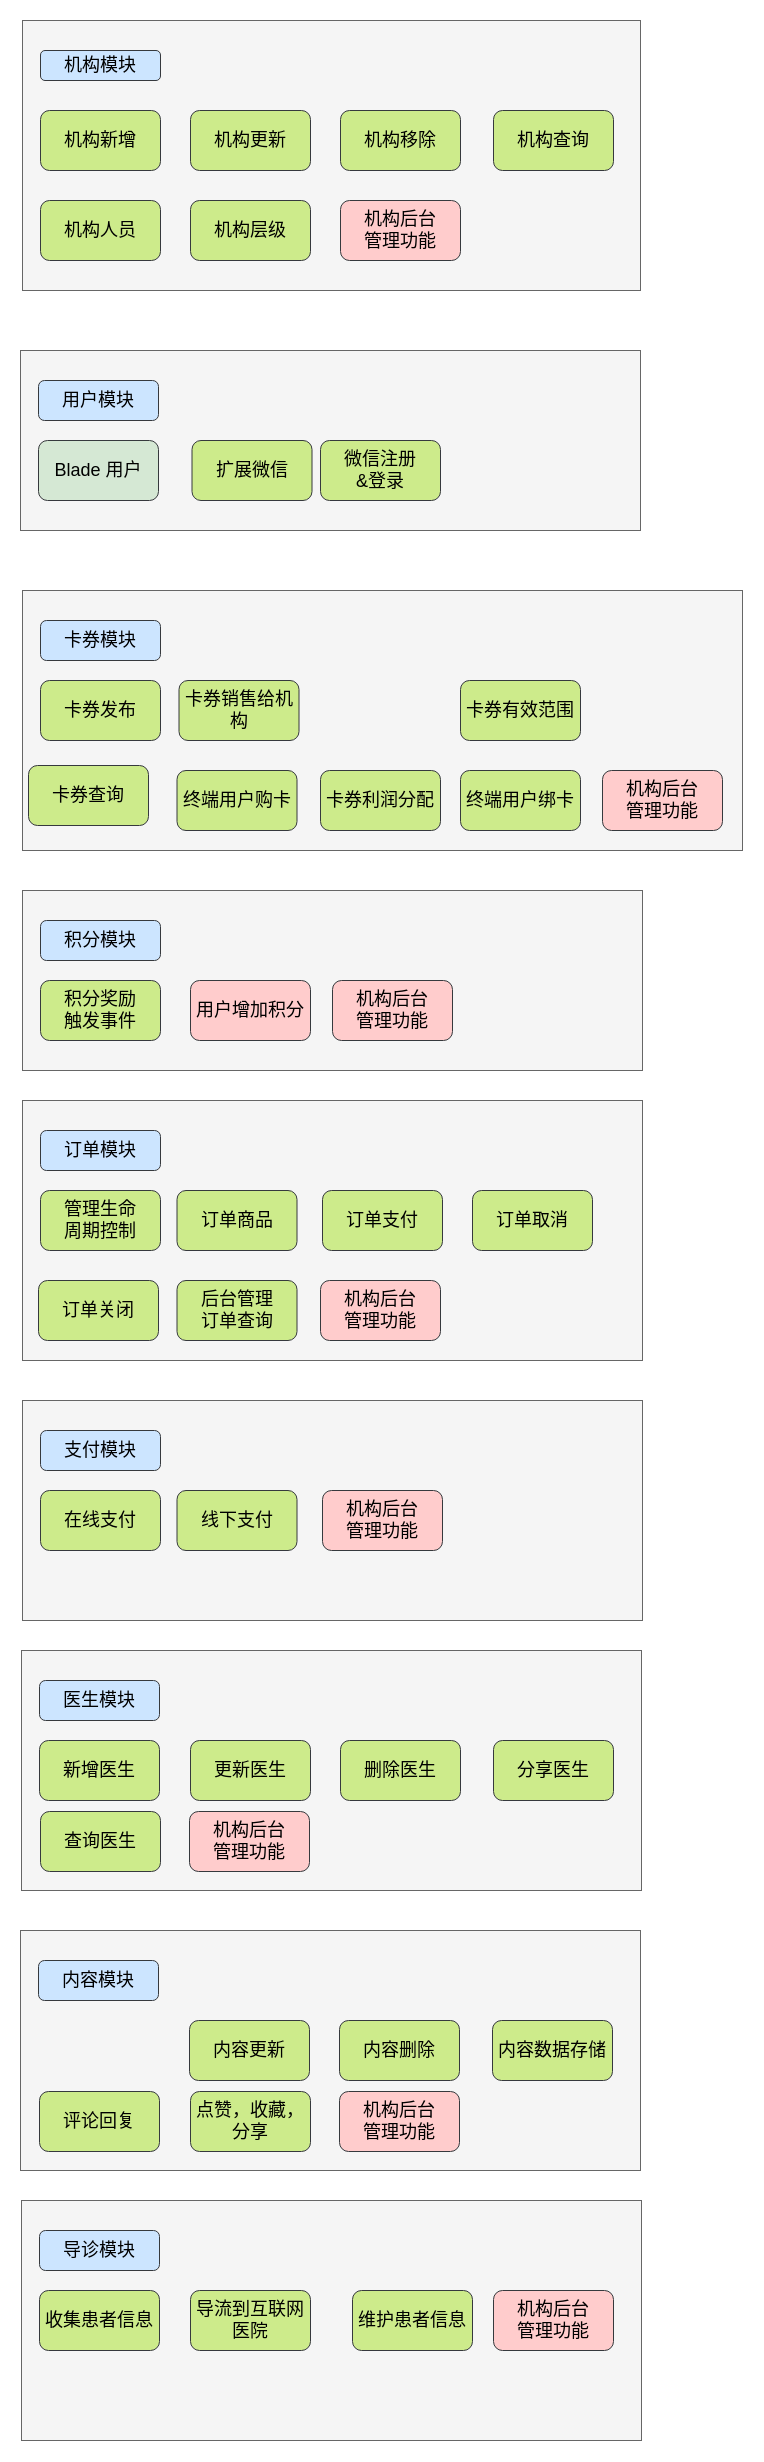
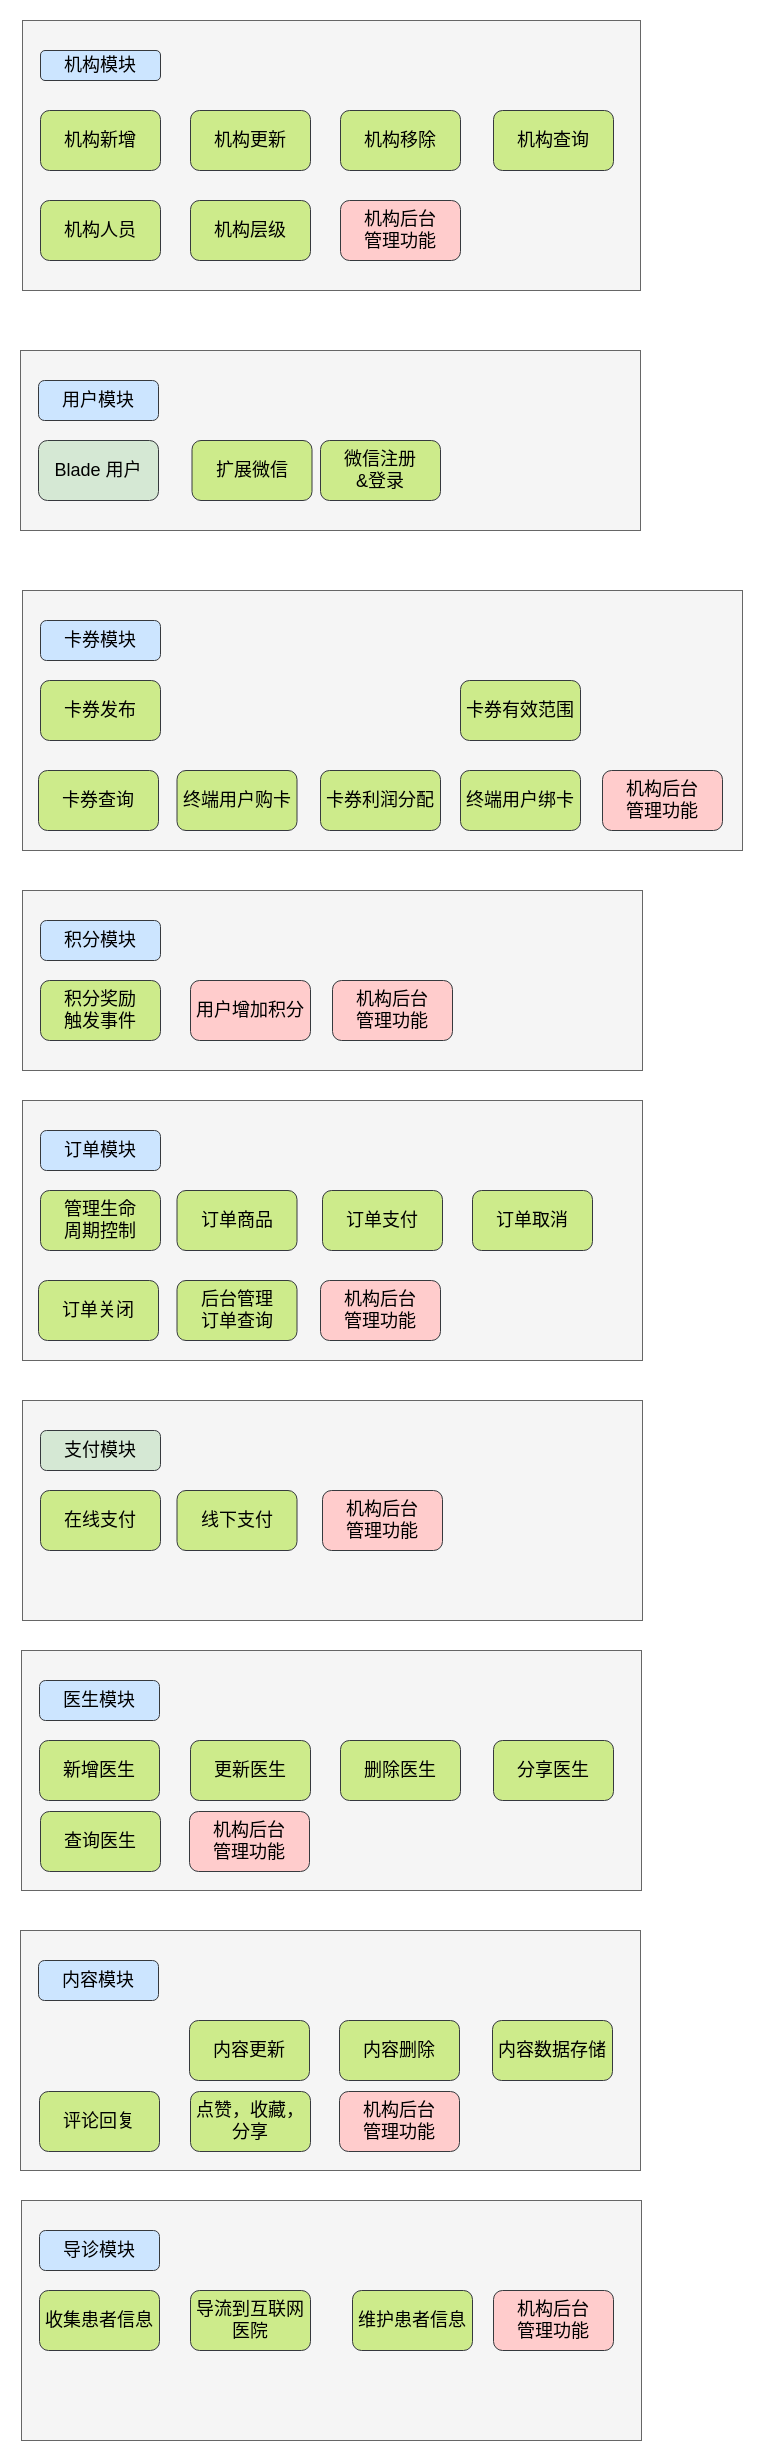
  <mxCell id="0" />
  <mxCell id="1" parent="0" />
  <mxCell id="2" value="" style="rounded=0;whiteSpace=wrap;html=1;fillColor=#f5f5f5;fontColor=#333333;strokeColor=#666666;" vertex="1" parent="1"><mxGeometry x="22" y="20" width="618" height="270" as="geometry" /></mxCell>
  <mxCell id="3" value="&lt;font style=&quot;font-size: 18px;&quot;&gt;机构新增&lt;/font&gt;" style="rounded=1;whiteSpace=wrap;html=1;fillColor=#cdeb8b;strokeColor=#36393d;" vertex="1" parent="1"><mxGeometry x="40" y="110" width="120" height="60" as="geometry" /></mxCell>
  <mxCell id="4" value="&lt;font style=&quot;font-size: 18px;&quot;&gt;机构更新&lt;/font&gt;" style="rounded=1;whiteSpace=wrap;html=1;fillColor=#cdeb8b;strokeColor=#36393d;" vertex="1" parent="1"><mxGeometry x="190" y="110" width="120" height="60" as="geometry" /></mxCell>
  <mxCell id="5" value="&lt;font style=&quot;font-size: 18px;&quot;&gt;机构移除&lt;/font&gt;" style="rounded=1;whiteSpace=wrap;html=1;fillColor=#cdeb8b;strokeColor=#36393d;" vertex="1" parent="1"><mxGeometry x="340" y="110" width="120" height="60" as="geometry" /></mxCell>
  <mxCell id="6" value="&lt;font style=&quot;font-size: 18px;&quot;&gt;机构查询&lt;/font&gt;" style="rounded=1;whiteSpace=wrap;html=1;fillColor=#cdeb8b;strokeColor=#36393d;" vertex="1" parent="1"><mxGeometry x="493" y="110" width="120" height="60" as="geometry" /></mxCell>
  <mxCell id="7" value="&lt;font style=&quot;font-size: 18px;&quot;&gt;机构层级&lt;/font&gt;" style="rounded=1;whiteSpace=wrap;html=1;fillColor=#cdeb8b;strokeColor=#36393d;" vertex="1" parent="1"><mxGeometry x="190" y="200" width="120" height="60" as="geometry" /></mxCell>
  <mxCell id="8" value="&lt;font style=&quot;font-size: 18px;&quot;&gt;机构人员&lt;/font&gt;" style="rounded=1;whiteSpace=wrap;html=1;fillColor=#cdeb8b;strokeColor=#36393d;" vertex="1" parent="1"><mxGeometry x="40" y="200" width="120" height="60" as="geometry" /></mxCell>
  <mxCell id="9" value="&lt;font style=&quot;font-size: 18px;&quot;&gt;机构模块&lt;/font&gt;" style="rounded=1;whiteSpace=wrap;html=1;fillColor=#cce5ff;strokeColor=#36393d;" vertex="1" parent="1"><mxGeometry x="40" y="50" width="120" height="30" as="geometry" /></mxCell>
  <mxCell id="10" value="&lt;font style=&quot;font-size: 18px;&quot;&gt;机构后台&lt;br&gt;管理功能&lt;/font&gt;" style="rounded=1;whiteSpace=wrap;html=1;fillColor=#ffcccc;strokeColor=#36393d;" vertex="1" parent="1"><mxGeometry x="340" y="200" width="120" height="60" as="geometry" /></mxCell>
  <mxCell id="11" value="" style="rounded=0;whiteSpace=wrap;html=1;fillColor=#f5f5f5;fontColor=#333333;strokeColor=#666666;" vertex="1" parent="1"><mxGeometry x="20" y="350" width="620" height="180" as="geometry" /></mxCell>
  <mxCell id="12" value="&lt;span style=&quot;font-size: 18px;&quot;&gt;Blade 用户&lt;/span&gt;" style="rounded=1;whiteSpace=wrap;html=1;fillColor=#d5e8d4;strokeColor=#36393d;" vertex="1" parent="1"><mxGeometry x="38" y="440" width="120" height="60" as="geometry" /></mxCell>
  <mxCell id="13" value="&lt;font style=&quot;font-size: 18px;&quot;&gt;微信注册&lt;br&gt;&amp;amp;登录&lt;/font&gt;" style="rounded=1;whiteSpace=wrap;html=1;fillColor=#cdeb8b;strokeColor=#36393d;" vertex="1" parent="1"><mxGeometry x="320" y="440" width="120" height="60" as="geometry" /></mxCell>
  <mxCell id="14" value="&lt;font style=&quot;font-size: 18px;&quot;&gt;用户模块&lt;/font&gt;" style="rounded=1;whiteSpace=wrap;html=1;fillColor=#cce5ff;strokeColor=#36393d;" vertex="1" parent="1"><mxGeometry x="38" y="380" width="120" height="40" as="geometry" /></mxCell>
  <mxCell id="15" value="&lt;span style=&quot;font-size: 18px;&quot;&gt;扩展微信&lt;/span&gt;" style="rounded=1;whiteSpace=wrap;html=1;fillColor=#cdeb8b;strokeColor=#36393d;" vertex="1" parent="1"><mxGeometry x="191.5" y="440" width="120" height="60" as="geometry" /></mxCell>
  <mxCell id="16" value="" style="rounded=0;whiteSpace=wrap;html=1;fillColor=#f5f5f5;fontColor=#333333;strokeColor=#666666;" vertex="1" parent="1"><mxGeometry x="22" y="590" width="720" height="260" as="geometry" /></mxCell>
  <mxCell id="17" value="&lt;span style=&quot;font-size: 18px;&quot;&gt;卡券发布&lt;/span&gt;" style="rounded=1;whiteSpace=wrap;html=1;fillColor=#cdeb8b;strokeColor=#36393d;" vertex="1" parent="1"><mxGeometry x="40" y="680" width="120" height="60" as="geometry" /></mxCell>
- <mxCell id="18" value="&lt;span style=&quot;font-size: 18px;&quot;&gt;卡券销售给机构&lt;/span&gt;" style="rounded=1;whiteSpace=wrap;html=1;fillColor=#cdeb8b;strokeColor=#36393d;" vertex="1" parent="1"><mxGeometry x="178.5" y="680" width="120" height="60" as="geometry" /></mxCell>
  <mxCell id="19" value="&lt;font style=&quot;font-size: 18px;&quot;&gt;卡券模块&lt;/font&gt;" style="rounded=1;whiteSpace=wrap;html=1;fillColor=#cce5ff;strokeColor=#36393d;" vertex="1" parent="1"><mxGeometry x="40" y="620" width="120" height="40" as="geometry" /></mxCell>
  <mxCell id="20" value="&lt;span style=&quot;font-size: 18px;&quot;&gt;卡券有效范围&lt;/span&gt;" style="rounded=1;whiteSpace=wrap;html=1;fillColor=#cdeb8b;strokeColor=#36393d;" vertex="1" parent="1"><mxGeometry x="460" y="680" width="120" height="60" as="geometry" /></mxCell>
- <mxCell id="21" value="&lt;span style=&quot;font-size: 18px;&quot;&gt;卡券查询&lt;/span&gt;" style="rounded=1;whiteSpace=wrap;html=1;fillColor=#cdeb8b;strokeColor=#36393d;" vertex="1" parent="1"><mxGeometry x="28" y="765" width="120" height="60" as="geometry" /></mxCell>
+ <mxCell id="21" value="&lt;span style=&quot;font-size: 18px;&quot;&gt;卡券查询&lt;/span&gt;" style="rounded=1;whiteSpace=wrap;html=1;fillColor=#cdeb8b;strokeColor=#36393d;" vertex="1" parent="1"><mxGeometry x="38" y="770" width="120" height="60" as="geometry" /></mxCell>
  <mxCell id="22" value="&lt;span style=&quot;font-size: 18px;&quot;&gt;终端用户购卡&lt;/span&gt;" style="rounded=1;whiteSpace=wrap;html=1;fillColor=#cdeb8b;strokeColor=#36393d;" vertex="1" parent="1"><mxGeometry x="176.5" y="770" width="120" height="60" as="geometry" /></mxCell>
  <mxCell id="23" value="&lt;span style=&quot;font-size: 18px;&quot;&gt;卡券利润分配&lt;/span&gt;" style="rounded=1;whiteSpace=wrap;html=1;fillColor=#cdeb8b;strokeColor=#36393d;" vertex="1" parent="1"><mxGeometry x="320" y="770" width="120" height="60" as="geometry" /></mxCell>
  <mxCell id="24" value="&lt;span style=&quot;font-size: 18px;&quot;&gt;终端用户绑卡&lt;/span&gt;" style="rounded=1;whiteSpace=wrap;html=1;fillColor=#cdeb8b;strokeColor=#36393d;" vertex="1" parent="1"><mxGeometry x="460" y="770" width="120" height="60" as="geometry" /></mxCell>
  <mxCell id="25" value="" style="rounded=0;whiteSpace=wrap;html=1;fillColor=#f5f5f5;fontColor=#333333;strokeColor=#666666;" vertex="1" parent="1"><mxGeometry x="22" y="890" width="620" height="180" as="geometry" /></mxCell>
  <mxCell id="26" value="&lt;span style=&quot;font-size: 18px;&quot;&gt;积分奖励&lt;br&gt;触发事件&lt;/span&gt;" style="rounded=1;whiteSpace=wrap;html=1;fillColor=#cdeb8b;strokeColor=#36393d;" vertex="1" parent="1"><mxGeometry x="40" y="980" width="120" height="60" as="geometry" /></mxCell>
  <mxCell id="27" value="&lt;font style=&quot;font-size: 18px;&quot;&gt;积分模块&lt;/font&gt;" style="rounded=1;whiteSpace=wrap;html=1;fillColor=#cce5ff;strokeColor=#36393d;" vertex="1" parent="1"><mxGeometry x="40" y="920" width="120" height="40" as="geometry" /></mxCell>
  <mxCell id="28" value="&lt;span style=&quot;font-size: 18px;&quot;&gt;用户增加积分&lt;/span&gt;" style="rounded=1;whiteSpace=wrap;html=1;fillColor=#ffcccc;strokeColor=#36393d;" vertex="1" parent="1"><mxGeometry x="190" y="980" width="120" height="60" as="geometry" /></mxCell>
  <mxCell id="29" value="" style="rounded=0;whiteSpace=wrap;html=1;fillColor=#f5f5f5;fontColor=#333333;strokeColor=#666666;" vertex="1" parent="1"><mxGeometry x="22" y="1100" width="620" height="260" as="geometry" /></mxCell>
  <mxCell id="30" value="&lt;span style=&quot;font-size: 18px;&quot;&gt;管理生命&lt;br&gt;周期控制&lt;/span&gt;" style="rounded=1;whiteSpace=wrap;html=1;fillColor=#cdeb8b;strokeColor=#36393d;" vertex="1" parent="1"><mxGeometry x="40" y="1190" width="120" height="60" as="geometry" /></mxCell>
  <mxCell id="31" value="&lt;font style=&quot;font-size: 18px;&quot;&gt;订单模块&lt;/font&gt;" style="rounded=1;whiteSpace=wrap;html=1;fillColor=#cce5ff;strokeColor=#36393d;" vertex="1" parent="1"><mxGeometry x="40" y="1130" width="120" height="40" as="geometry" /></mxCell>
  <mxCell id="32" value="&lt;span style=&quot;font-size: 18px;&quot;&gt;后台管理&lt;br&gt;订单查询&lt;/span&gt;" style="rounded=1;whiteSpace=wrap;html=1;fillColor=#cdeb8b;strokeColor=#36393d;" vertex="1" parent="1"><mxGeometry x="176.5" y="1280" width="120" height="60" as="geometry" /></mxCell>
  <mxCell id="33" value="&lt;span style=&quot;font-size: 18px;&quot;&gt;订单商品&lt;/span&gt;" style="rounded=1;whiteSpace=wrap;html=1;fillColor=#cdeb8b;strokeColor=#36393d;" vertex="1" parent="1"><mxGeometry x="176.5" y="1190" width="120" height="60" as="geometry" /></mxCell>
  <mxCell id="34" value="&lt;span style=&quot;font-size: 18px;&quot;&gt;订单支付&lt;/span&gt;" style="rounded=1;whiteSpace=wrap;html=1;fillColor=#cdeb8b;strokeColor=#36393d;" vertex="1" parent="1"><mxGeometry x="322" y="1190" width="120" height="60" as="geometry" /></mxCell>
  <mxCell id="35" value="&lt;span style=&quot;font-size: 18px;&quot;&gt;订单取消&lt;/span&gt;" style="rounded=1;whiteSpace=wrap;html=1;fillColor=#cdeb8b;strokeColor=#36393d;" vertex="1" parent="1"><mxGeometry x="472" y="1190" width="120" height="60" as="geometry" /></mxCell>
  <mxCell id="36" value="&lt;span style=&quot;font-size: 18px;&quot;&gt;订单关闭&lt;/span&gt;" style="rounded=1;whiteSpace=wrap;html=1;fillColor=#cdeb8b;strokeColor=#36393d;" vertex="1" parent="1"><mxGeometry x="38" y="1280" width="120" height="60" as="geometry" /></mxCell>
  <mxCell id="37" value="" style="rounded=0;whiteSpace=wrap;html=1;fillColor=#f5f5f5;fontColor=#333333;strokeColor=#666666;" vertex="1" parent="1"><mxGeometry x="22" y="1400" width="620" height="220" as="geometry" /></mxCell>
  <mxCell id="38" value="&lt;span style=&quot;font-size: 18px;&quot;&gt;在线支付&lt;/span&gt;" style="rounded=1;whiteSpace=wrap;html=1;fillColor=#cdeb8b;strokeColor=#36393d;" vertex="1" parent="1"><mxGeometry x="40" y="1490" width="120" height="60" as="geometry" /></mxCell>
- <mxCell id="39" value="&lt;font style=&quot;font-size: 18px;&quot;&gt;支付模块&lt;/font&gt;" style="rounded=1;whiteSpace=wrap;html=1;fillColor=#cce5ff;strokeColor=#36393d;" vertex="1" parent="1"><mxGeometry x="40" y="1430" width="120" height="40" as="geometry" /></mxCell>
+ <mxCell id="39" value="&lt;font style=&quot;font-size: 18px;&quot;&gt;支付模块&lt;/font&gt;" style="rounded=1;whiteSpace=wrap;html=1;fillColor=#d5e8d4;strokeColor=#36393d;" vertex="1" parent="1"><mxGeometry x="40" y="1430" width="120" height="40" as="geometry" /></mxCell>
  <mxCell id="40" value="&lt;span style=&quot;font-size: 18px;&quot;&gt;线下支付&lt;/span&gt;" style="rounded=1;whiteSpace=wrap;html=1;fillColor=#cdeb8b;strokeColor=#36393d;" vertex="1" parent="1"><mxGeometry x="176.5" y="1490" width="120" height="60" as="geometry" /></mxCell>
  <mxCell id="41" value="" style="rounded=0;whiteSpace=wrap;html=1;fillColor=#f5f5f5;fontColor=#333333;strokeColor=#666666;" vertex="1" parent="1"><mxGeometry x="21" y="1650" width="620" height="240" as="geometry" /></mxCell>
  <mxCell id="42" value="&lt;span style=&quot;font-size: 18px;&quot;&gt;新增医生&lt;/span&gt;" style="rounded=1;whiteSpace=wrap;html=1;fillColor=#cdeb8b;strokeColor=#36393d;" vertex="1" parent="1"><mxGeometry x="39" y="1740" width="120" height="60" as="geometry" /></mxCell>
  <mxCell id="43" value="&lt;font style=&quot;font-size: 18px;&quot;&gt;医生模块&lt;/font&gt;" style="rounded=1;whiteSpace=wrap;html=1;fillColor=#cce5ff;strokeColor=#36393d;" vertex="1" parent="1"><mxGeometry x="39" y="1680" width="120" height="40" as="geometry" /></mxCell>
  <mxCell id="44" value="&lt;span style=&quot;font-size: 18px;&quot;&gt;分享医生&lt;/span&gt;" style="rounded=1;whiteSpace=wrap;html=1;fillColor=#cdeb8b;strokeColor=#36393d;" vertex="1" parent="1"><mxGeometry x="493" y="1740" width="120" height="60" as="geometry" /></mxCell>
  <mxCell id="45" value="&lt;span style=&quot;font-size: 18px;&quot;&gt;更新医生&lt;/span&gt;" style="rounded=1;whiteSpace=wrap;html=1;fillColor=#cdeb8b;strokeColor=#36393d;" vertex="1" parent="1"><mxGeometry x="190" y="1740" width="120" height="60" as="geometry" /></mxCell>
  <mxCell id="46" value="&lt;span style=&quot;font-size: 18px;&quot;&gt;删除医生&lt;/span&gt;" style="rounded=1;whiteSpace=wrap;html=1;fillColor=#cdeb8b;strokeColor=#36393d;" vertex="1" parent="1"><mxGeometry x="340" y="1740" width="120" height="60" as="geometry" /></mxCell>
  <mxCell id="47" value="&lt;span style=&quot;font-size: 18px;&quot;&gt;查询医生&lt;/span&gt;" style="rounded=1;whiteSpace=wrap;html=1;fillColor=#cdeb8b;strokeColor=#36393d;" vertex="1" parent="1"><mxGeometry x="40" y="1811" width="120" height="60" as="geometry" /></mxCell>
  <mxCell id="48" value="" style="rounded=0;whiteSpace=wrap;html=1;fillColor=#f5f5f5;fontColor=#333333;strokeColor=#666666;" vertex="1" parent="1"><mxGeometry x="20" y="1930" width="620" height="240" as="geometry" /></mxCell>
  <mxCell id="49" value="&lt;font style=&quot;font-size: 18px;&quot;&gt;内容模块&lt;/font&gt;" style="rounded=1;whiteSpace=wrap;html=1;fillColor=#cce5ff;strokeColor=#36393d;" vertex="1" parent="1"><mxGeometry x="38" y="1960" width="120" height="40" as="geometry" /></mxCell>
  <mxCell id="50" value="&lt;span style=&quot;font-size: 18px;&quot;&gt;内容数据存储&lt;/span&gt;" style="rounded=1;whiteSpace=wrap;html=1;fillColor=#cdeb8b;strokeColor=#36393d;" vertex="1" parent="1"><mxGeometry x="492" y="2020" width="120" height="60" as="geometry" /></mxCell>
  <mxCell id="51" value="&lt;span style=&quot;font-size: 18px;&quot;&gt;内容更新&lt;/span&gt;" style="rounded=1;whiteSpace=wrap;html=1;fillColor=#cdeb8b;strokeColor=#36393d;" vertex="1" parent="1"><mxGeometry x="189" y="2020" width="120" height="60" as="geometry" /></mxCell>
  <mxCell id="52" value="&lt;span style=&quot;font-size: 18px;&quot;&gt;内容删除&lt;/span&gt;" style="rounded=1;whiteSpace=wrap;html=1;fillColor=#cdeb8b;strokeColor=#36393d;" vertex="1" parent="1"><mxGeometry x="339" y="2020" width="120" height="60" as="geometry" /></mxCell>
  <mxCell id="53" value="&lt;span style=&quot;font-size: 18px;&quot;&gt;评论回复&lt;/span&gt;" style="rounded=1;whiteSpace=wrap;html=1;fillColor=#cdeb8b;strokeColor=#36393d;" vertex="1" parent="1"><mxGeometry x="39" y="2091" width="120" height="60" as="geometry" /></mxCell>
  <mxCell id="54" value="&lt;span style=&quot;font-size: 18px;&quot;&gt;点赞，收藏，分享&lt;/span&gt;" style="rounded=1;whiteSpace=wrap;html=1;fillColor=#cdeb8b;strokeColor=#36393d;" vertex="1" parent="1"><mxGeometry x="190" y="2091" width="120" height="60" as="geometry" /></mxCell>
  <mxCell id="55" value="" style="rounded=0;whiteSpace=wrap;html=1;fillColor=#f5f5f5;fontColor=#333333;strokeColor=#666666;" vertex="1" parent="1"><mxGeometry x="21" y="2200" width="620" height="240" as="geometry" /></mxCell>
  <mxCell id="56" value="&lt;span style=&quot;font-size: 18px;&quot;&gt;收集患者信息&lt;/span&gt;" style="rounded=1;whiteSpace=wrap;html=1;fillColor=#cdeb8b;strokeColor=#36393d;" vertex="1" parent="1"><mxGeometry x="39" y="2290" width="120" height="60" as="geometry" /></mxCell>
  <mxCell id="57" value="&lt;font style=&quot;font-size: 18px;&quot;&gt;导诊模块&lt;/font&gt;" style="rounded=1;whiteSpace=wrap;html=1;fillColor=#cce5ff;strokeColor=#36393d;" vertex="1" parent="1"><mxGeometry x="39" y="2230" width="120" height="40" as="geometry" /></mxCell>
  <mxCell id="58" value="&lt;span style=&quot;font-size: 18px;&quot;&gt;导流到互联网医院&lt;/span&gt;" style="rounded=1;whiteSpace=wrap;html=1;fillColor=#cdeb8b;strokeColor=#36393d;" vertex="1" parent="1"><mxGeometry x="190" y="2290" width="120" height="60" as="geometry" /></mxCell>
  <mxCell id="59" value="&lt;span style=&quot;font-size: 18px;&quot;&gt;维护患者信息&lt;/span&gt;" style="rounded=1;whiteSpace=wrap;html=1;fillColor=#cdeb8b;strokeColor=#36393d;" vertex="1" parent="1"><mxGeometry x="352" y="2290" width="120" height="60" as="geometry" /></mxCell>
  <mxCell id="60" value="&lt;font style=&quot;font-size: 18px;&quot;&gt;机构后台&lt;br&gt;管理功能&lt;/font&gt;" style="rounded=1;whiteSpace=wrap;html=1;fillColor=#ffcccc;strokeColor=#36393d;" vertex="1" parent="1"><mxGeometry x="602" y="770" width="120" height="60" as="geometry" /></mxCell>
  <mxCell id="61" value="&lt;font style=&quot;font-size: 18px;&quot;&gt;机构后台&lt;br&gt;管理功能&lt;/font&gt;" style="rounded=1;whiteSpace=wrap;html=1;fillColor=#ffcccc;strokeColor=#36393d;" vertex="1" parent="1"><mxGeometry x="332" y="980" width="120" height="60" as="geometry" /></mxCell>
  <mxCell id="62" value="&lt;font style=&quot;font-size: 18px;&quot;&gt;机构后台&lt;br&gt;管理功能&lt;/font&gt;" style="rounded=1;whiteSpace=wrap;html=1;fillColor=#ffcccc;strokeColor=#36393d;" vertex="1" parent="1"><mxGeometry x="320" y="1280" width="120" height="60" as="geometry" /></mxCell>
  <mxCell id="63" value="&lt;font style=&quot;font-size: 18px;&quot;&gt;机构后台&lt;br&gt;管理功能&lt;/font&gt;" style="rounded=1;whiteSpace=wrap;html=1;fillColor=#ffcccc;strokeColor=#36393d;" vertex="1" parent="1"><mxGeometry x="322" y="1490" width="120" height="60" as="geometry" /></mxCell>
  <mxCell id="64" value="&lt;font style=&quot;font-size: 18px;&quot;&gt;机构后台&lt;br&gt;管理功能&lt;/font&gt;" style="rounded=1;whiteSpace=wrap;html=1;fillColor=#ffcccc;strokeColor=#36393d;" vertex="1" parent="1"><mxGeometry x="189" y="1811" width="120" height="60" as="geometry" /></mxCell>
  <mxCell id="65" value="&lt;font style=&quot;font-size: 18px;&quot;&gt;机构后台&lt;br&gt;管理功能&lt;/font&gt;" style="rounded=1;whiteSpace=wrap;html=1;fillColor=#ffcccc;strokeColor=#36393d;" vertex="1" parent="1"><mxGeometry x="339" y="2091" width="120" height="60" as="geometry" /></mxCell>
  <mxCell id="66" value="&lt;font style=&quot;font-size: 18px;&quot;&gt;机构后台&lt;br&gt;管理功能&lt;/font&gt;" style="rounded=1;whiteSpace=wrap;html=1;fillColor=#ffcccc;strokeColor=#36393d;" vertex="1" parent="1"><mxGeometry x="493" y="2290" width="120" height="60" as="geometry" /></mxCell>
